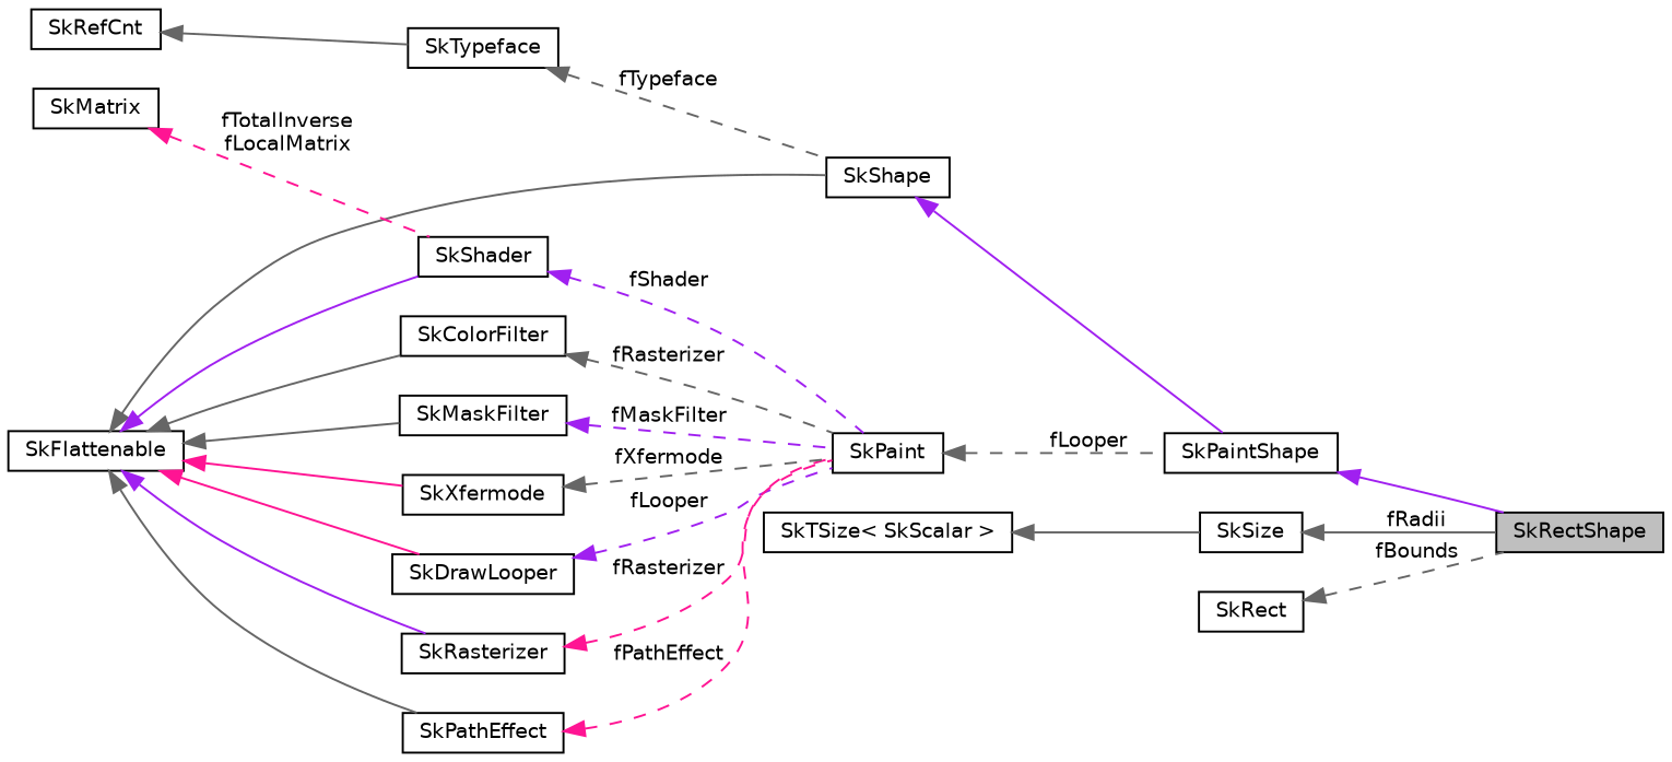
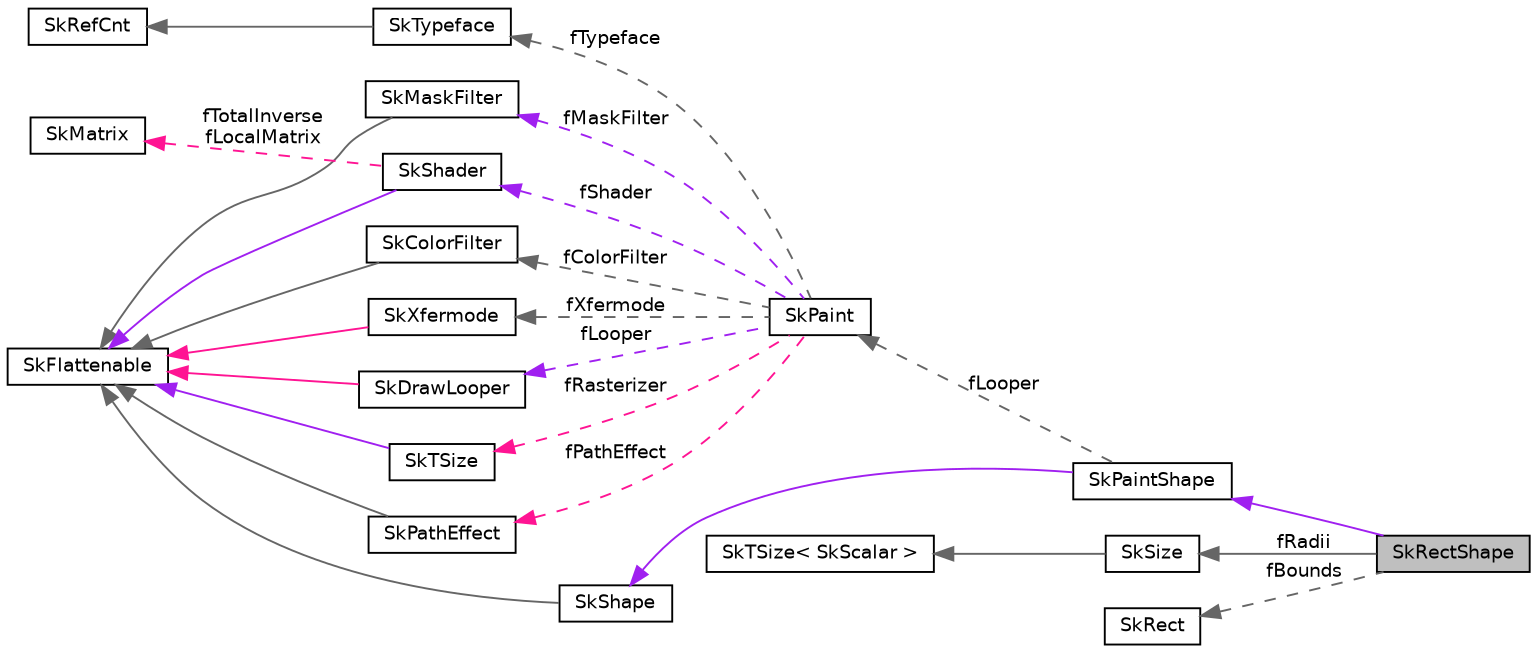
  digraph {
    fontname="DejaVu Sans"
    rankdir=LR
    node [color=black fillcolor=white fontname="DejaVu Sans" fontsize=10 shape=record style=filled]
    edge [color=gray40 dir=back fontname="DejaVu Sans" fontsize=10 labelfontname=FreeSans labelfontsize=10 style=solid]
    n1 [fillcolor=grey75 fontcolor=black height=0.2 label=SkRectShape width=0.4]
    n2 [height=0.2 label=SkPaintShape width=0.4]
    n3 [height=0.2 label=SkShape width=0.4]
    n4 [height=0.2 label=SkFlattenable width=0.4]
    n5 [height=0.2 label=SkPathEffect width=0.4]
    n6 [height=0.2 label=SkMaskFilter width=0.4]
    n7 [height=0.2 label=SkColorFilter width=0.4]
    n8 [height=0.2 label=SkShader width=0.4]
    n9 [height=0.2 label=SkXfermode width=0.4]
    n10 [height=0.2 label=SkDrawLooper width=0.4]
-   n11 [height=0.2 label=SkRasterizer width=0.4]
+   n11 [height=0.2 label=SkTSize width=0.4]
    n12 [height=0.2 label=SkPaint width=0.4]
    n13 [height=0.2 label=SkRefCnt width=0.4]
    n14 [height=0.2 label=SkTypeface width=0.4]
    n15 [height=0.2 label=SkMatrix width=0.4]
    n16 [height=0.2 label=SkSize width=0.4]
    n17 [height=0.2 label="SkTSize\< SkScalar \>" width=0.4]
    n18 [height=0.2 label=SkRect width=0.4]
    n2 -> n1 [color=purple]
    n3 -> n2 [color=purple]
    n4 -> n3
    n4 -> n5
    n4 -> n6
    n4 -> n7
    n4 -> n8 [color=purple]
    n4 -> n9 [color=deeppink]
    n4 -> n10 [color=deeppink]
    n4 -> n11 [color=purple]
    n5 -> n12 [color=deeppink label=fPathEffect style=dashed]
    n6 -> n12 [color=purple label=fMaskFilter style=dashed]
-   n7 -> n12 [label=fRasterizer style=dashed]
+   n7 -> n12 [label=fColorFilter style=dashed]
    n8 -> n12 [color=purple label=fShader style=dashed]
    n9 -> n12 [label=fXfermode style=dashed]
    n10 -> n12 [color=purple label=fLooper style=dashed]
    n11 -> n12 [color=deeppink label=fRasterizer style=dashed]
    n12 -> n2 [label=fLooper style=dashed]
    n13 -> n14
-   n14 -> n3 [label=fTypeface style=dashed]
+   n14 -> n12 [label=fTypeface style=dashed]
    n15 -> n8 [color=deeppink label="fTotalInverse\nfLocalMatrix" style=dashed]
    n16 -> n1 [label=fRadii]
    n17 -> n16
    n18 -> n1 [label=fBounds style=dashed]
  }
